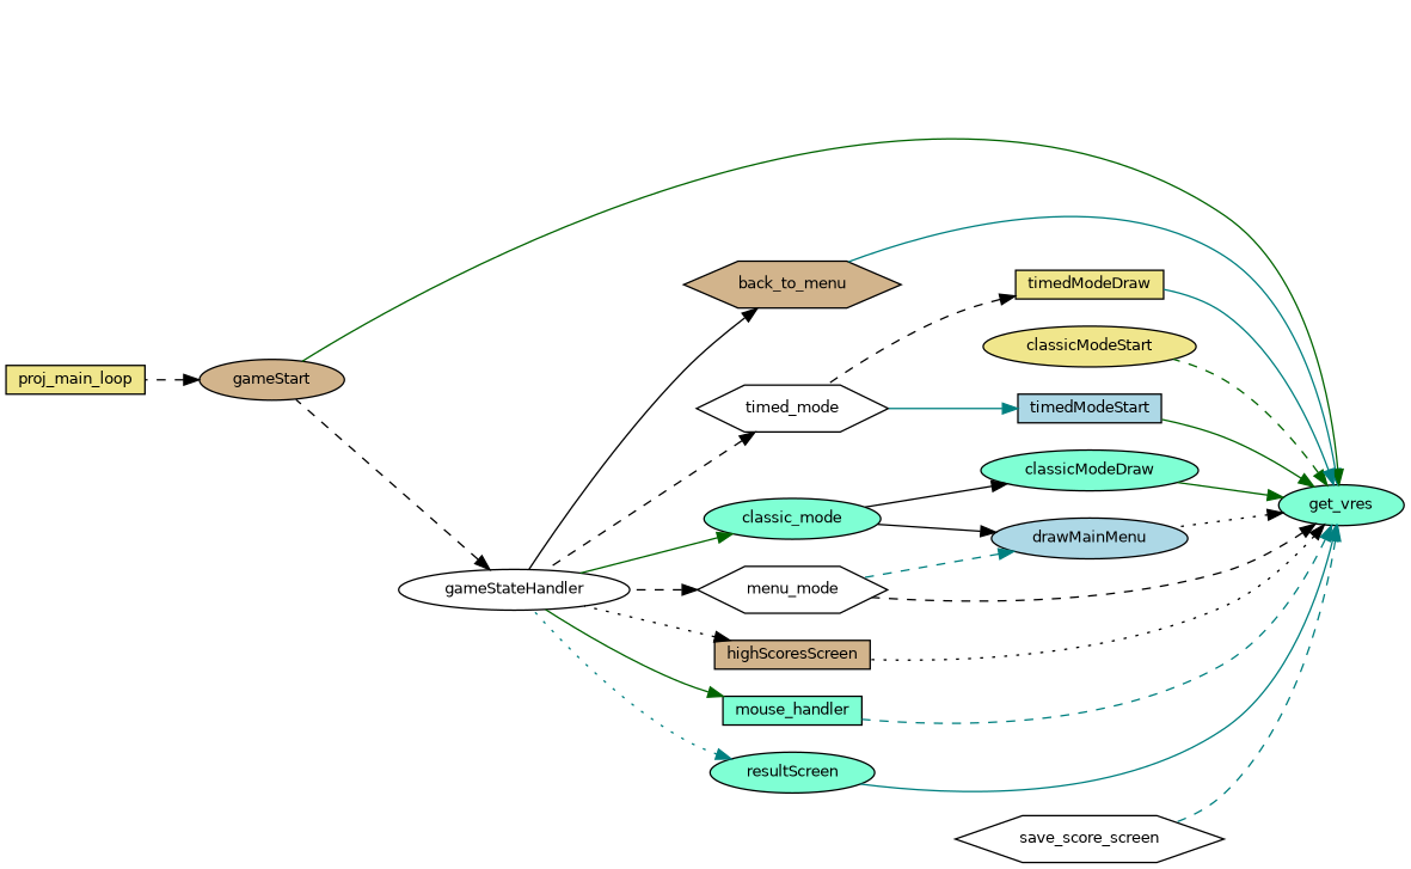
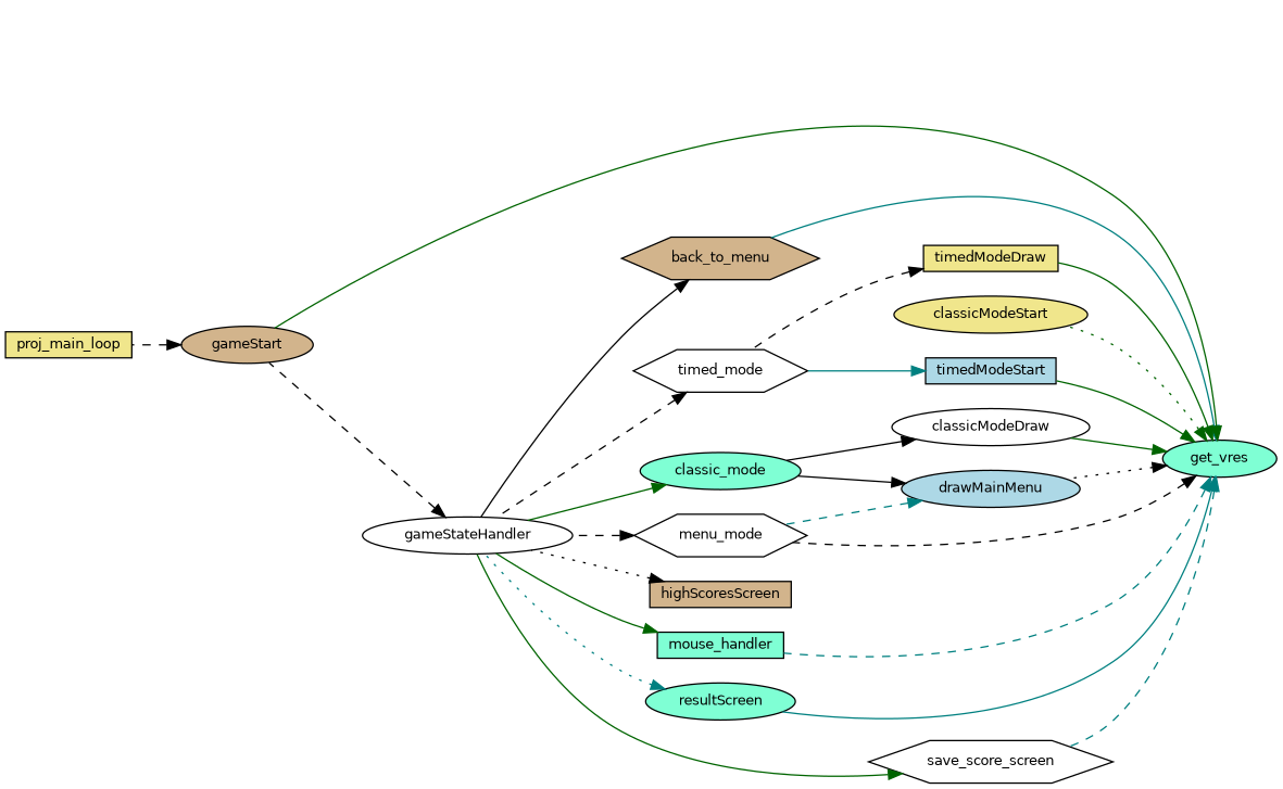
  digraph {
    rankdir=RL
    node [color=black fillcolor=white fontname=Helvetica fontsize=10 shape=ellipse style=filled]
    edge [color=black dir=back fontname=Helvetica fontsize=10 labelfontname=Helvetica labelfontsize=10 style=solid]
    n1 [fillcolor=aquamarine fontcolor=black height=0.2 label=get_vres width=0.4]
    n2 [fillcolor=tan height=0.2 label=back_to_menu shape=hexagon width=0.4]
    n3 [fillcolor=tan height=0.2 label=gameStart width=0.4]
-   n4 [fillcolor=aquamarine height=0.2 label=classicModeDraw width=0.4]
+   n4 [height=0.2 label=classicModeDraw width=0.4]
    n5 [fillcolor=khaki height=0.2 label=classicModeStart width=0.4]
    n6 [fillcolor=lightblue height=0.2 label=drawMainMenu width=0.4]
    n7 [height=0.2 label=menu_mode shape=hexagon width=0.4]
    n8 [fillcolor=tan height=0.2 label=highScoresScreen shape=box width=0.4]
    n9 [fillcolor=aquamarine height=0.2 label=mouse_handler shape=box width=0.4]
    n10 [fillcolor=aquamarine height=0.2 label=resultScreen width=0.4]
    n11 [height=0.2 label=save_score_screen shape=hexagon width=0.4]
    n12 [fillcolor=khaki height=0.2 label=timedModeDraw shape=box width=0.4]
    n13 [fillcolor=lightblue height=0.2 label=timedModeStart shape=box width=0.4]
    n14 [height=0.2 label=gameStateHandler width=0.4]
    n15 [fillcolor=khaki height=0.2 label=proj_main_loop shape=box width=0.4]
    n16 [fillcolor=aquamarine height=0.2 label=classic_mode width=0.4]
    n17 [height=0.2 label=timed_mode shape=hexagon width=0.4]
    n1 -> n2 [color=teal]
    n1 -> n3 [color=darkgreen]
    n1 -> n4 [color=darkgreen]
-   n1 -> n5 [color=darkgreen style=dashed]
+   n1 -> n5 [color=darkgreen style=dotted]
    n1 -> n6 [style=dotted]
    n1 -> n7 [style=dashed]
-   n1 -> n8 [style=dotted]
    n1 -> n9 [color=teal style=dashed]
    n1 -> n10 [color=teal]
    n1 -> n11 [color=teal style=dashed]
-   n1 -> n12 [color=teal]
+   n1 -> n12 [color=darkgreen]
    n1 -> n13 [color=darkgreen]
    n2 -> n14
    n3 -> n15 [style=dashed]
    n4 -> n16
    n6 -> n7 [color=teal style=dashed]
    n6 -> n16
    n7 -> n14 [style=dashed]
    n8 -> n14 [style=dotted]
    n9 -> n14 [color=darkgreen]
    n10 -> n14 [color=teal style=dotted]
+   n11 -> n14 [color=darkgreen]
    n12 -> n17 [style=dashed]
    n13 -> n17 [color=teal]
    n14 -> n3 [style=dashed]
    n16 -> n14 [color=darkgreen]
    n17 -> n14 [style=dashed]
  }
